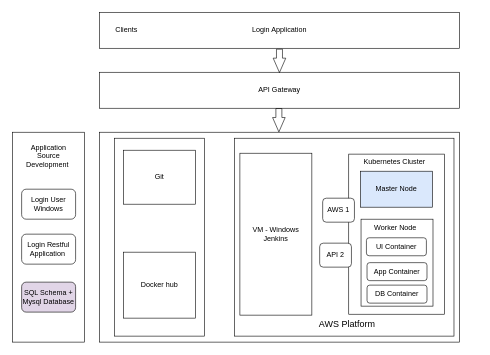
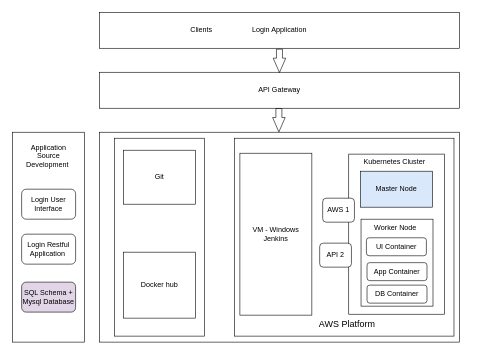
  <mxCell id="0" />
  <mxCell id="1" parent="0" />
  <mxCell id="2" value="" style="rounded=0;whiteSpace=wrap;html=1;" vertex="1" parent="1"><mxGeometry x="165" y="220" width="600" height="350" as="geometry" /></mxCell>
  <mxCell id="3" value="" style="rounded=0;whiteSpace=wrap;html=1;" vertex="1" parent="1"><mxGeometry x="190" y="230" width="150" height="330" as="geometry" /></mxCell>
  <mxCell id="4" value="" style="rounded=0;whiteSpace=wrap;html=1;" vertex="1" parent="1"><mxGeometry x="390" y="230" width="366" height="330" as="geometry" /></mxCell>
  <mxCell id="5" value="" style="rounded=0;whiteSpace=wrap;html=1;rotation=90;" vertex="1" parent="1"><mxGeometry x="527" y="310" width="267" height="160" as="geometry" /></mxCell>
  <mxCell id="6" value="API Gateway" style="rounded=0;whiteSpace=wrap;html=1;" vertex="1" parent="1"><mxGeometry x="165" y="120" width="600" height="60" as="geometry" /></mxCell>
  <mxCell id="7" value="Login Application" style="rounded=0;whiteSpace=wrap;html=1;" vertex="1" parent="1"><mxGeometry x="165" y="20" width="600" height="60" as="geometry" /></mxCell>
  <mxCell id="8" value="&lt;font style=&quot;font-size: 15px&quot;&gt;AWS Platform&lt;/font&gt;" style="text;html=1;strokeColor=none;fillColor=none;align=center;verticalAlign=middle;whiteSpace=wrap;rounded=0;" vertex="1" parent="1"><mxGeometry x="513" y="530" width="130" height="20" as="geometry" /></mxCell>
  <mxCell id="9" value="VM - Windows Jenkins" style="rounded=0;whiteSpace=wrap;html=1;" vertex="1" parent="1"><mxGeometry x="399" y="255" width="120" height="270" as="geometry" /></mxCell>
  <mxCell id="10" value="" style="rounded=0;whiteSpace=wrap;html=1;" vertex="1" parent="1"><mxGeometry x="601" y="365" width="120" height="145" as="geometry" /></mxCell>
  <mxCell id="11" value="Master Node" style="rounded=0;whiteSpace=wrap;html=1;fillColor=#dae8fc;" vertex="1" parent="1"><mxGeometry x="600" y="285" width="120" height="60" as="geometry" /></mxCell>
- <mxCell id="12" value="Clients" style="text;html=1;strokeColor=none;fillColor=none;align=center;verticalAlign=middle;whiteSpace=wrap;rounded=0;" vertex="1" parent="1"><mxGeometry x="190" y="40" width="40" height="20" as="geometry" /></mxCell>
+ <mxCell id="12" value="Clients" style="text;html=1;strokeColor=none;fillColor=none;align=center;verticalAlign=middle;whiteSpace=wrap;rounded=0;" vertex="1" parent="1"><mxGeometry x="315" y="40" width="40" height="20" as="geometry" /></mxCell>
  <mxCell id="13" value="" style="shape=flexArrow;endArrow=classic;html=1;endWidth=10;endSize=7.67;" edge="1" parent="1"><mxGeometry width="50" height="50" relative="1" as="geometry"><mxPoint x="464" y="180" as="sourcePoint" /><mxPoint x="464" y="220" as="targetPoint" /></mxGeometry></mxCell>
  <mxCell id="14" value="" style="shape=flexArrow;endArrow=classic;html=1;endWidth=10;endSize=7.67;" edge="1" parent="1"><mxGeometry width="50" height="50" relative="1" as="geometry"><mxPoint x="465" y="81" as="sourcePoint" /><mxPoint x="465" y="121" as="targetPoint" /></mxGeometry></mxCell>
  <mxCell id="15" value="Kubernetes Cluster" style="text;html=1;strokeColor=none;fillColor=none;align=center;verticalAlign=middle;whiteSpace=wrap;rounded=0;" vertex="1" parent="1"><mxGeometry x="597" y="260" width="120" height="20" as="geometry" /></mxCell>
  <mxCell id="16" value="Docker hub" style="rounded=0;whiteSpace=wrap;html=1;" vertex="1" parent="1"><mxGeometry x="205" y="420" width="120" height="110" as="geometry" /></mxCell>
  <mxCell id="17" value="Git" style="rounded=0;whiteSpace=wrap;html=1;" vertex="1" parent="1"><mxGeometry x="205" y="250" width="120" height="90" as="geometry" /></mxCell>
  <mxCell id="18" value="" style="rounded=0;whiteSpace=wrap;html=1;" vertex="1" parent="1"><mxGeometry x="20" y="220" width="120" height="350" as="geometry" /></mxCell>
  <mxCell id="19" value="Application Source Development&amp;nbsp;" style="text;html=1;strokeColor=none;fillColor=none;align=center;verticalAlign=middle;whiteSpace=wrap;rounded=0;" vertex="1" parent="1"><mxGeometry x="55" y="250" width="50" height="20" as="geometry" /></mxCell>
  <mxCell id="20" style="edgeStyle=orthogonalEdgeStyle;rounded=0;orthogonalLoop=1;jettySize=auto;html=1;exitX=0.5;exitY=1;exitDx=0;exitDy=0;" edge="1" parent="1" source="19" target="19"><mxGeometry relative="1" as="geometry" /></mxCell>
- <mxCell id="21" value="Login User Windows" style="rounded=1;whiteSpace=wrap;html=1;" vertex="1" parent="1"><mxGeometry x="35" y="315" width="90" height="50" as="geometry" /></mxCell>
+ <mxCell id="21" value="Login User Interface" style="rounded=1;whiteSpace=wrap;html=1;" vertex="1" parent="1"><mxGeometry x="35" y="315" width="90" height="50" as="geometry" /></mxCell>
  <mxCell id="22" value="Login Restful Application&amp;nbsp;" style="rounded=1;whiteSpace=wrap;html=1;" vertex="1" parent="1"><mxGeometry x="35" y="390" width="90" height="50" as="geometry" /></mxCell>
  <mxCell id="23" value="SQL Schema + Mysql Database" style="rounded=1;whiteSpace=wrap;html=1;fillColor=#e1d5e7;" vertex="1" parent="1"><mxGeometry x="35" y="470" width="90" height="50" as="geometry" /></mxCell>
  <mxCell id="24" value="Worker Node" style="text;html=1;strokeColor=none;fillColor=none;align=center;verticalAlign=middle;whiteSpace=wrap;rounded=0;" vertex="1" parent="1"><mxGeometry x="600" y="370" width="117" height="20" as="geometry" /></mxCell>
  <mxCell id="25" value="UI Container" style="rounded=1;whiteSpace=wrap;html=1;" vertex="1" parent="1"><mxGeometry x="610" y="396" width="100" height="30" as="geometry" /></mxCell>
  <mxCell id="26" value="App Container" style="rounded=1;whiteSpace=wrap;html=1;" vertex="1" parent="1"><mxGeometry x="611" y="437.5" width="100" height="30" as="geometry" /></mxCell>
  <mxCell id="27" value="DB Container" style="rounded=1;whiteSpace=wrap;html=1;" vertex="1" parent="1"><mxGeometry x="611" y="475" width="100" height="30" as="geometry" /></mxCell>
  <mxCell id="28" value="AWS 1" style="rounded=1;whiteSpace=wrap;html=1;" vertex="1" parent="1"><mxGeometry x="537" y="330" width="53" height="40" as="geometry" /></mxCell>
  <mxCell id="29" value="API 2" style="rounded=1;whiteSpace=wrap;html=1;" vertex="1" parent="1"><mxGeometry x="532" y="405" width="53" height="40" as="geometry" /></mxCell>
